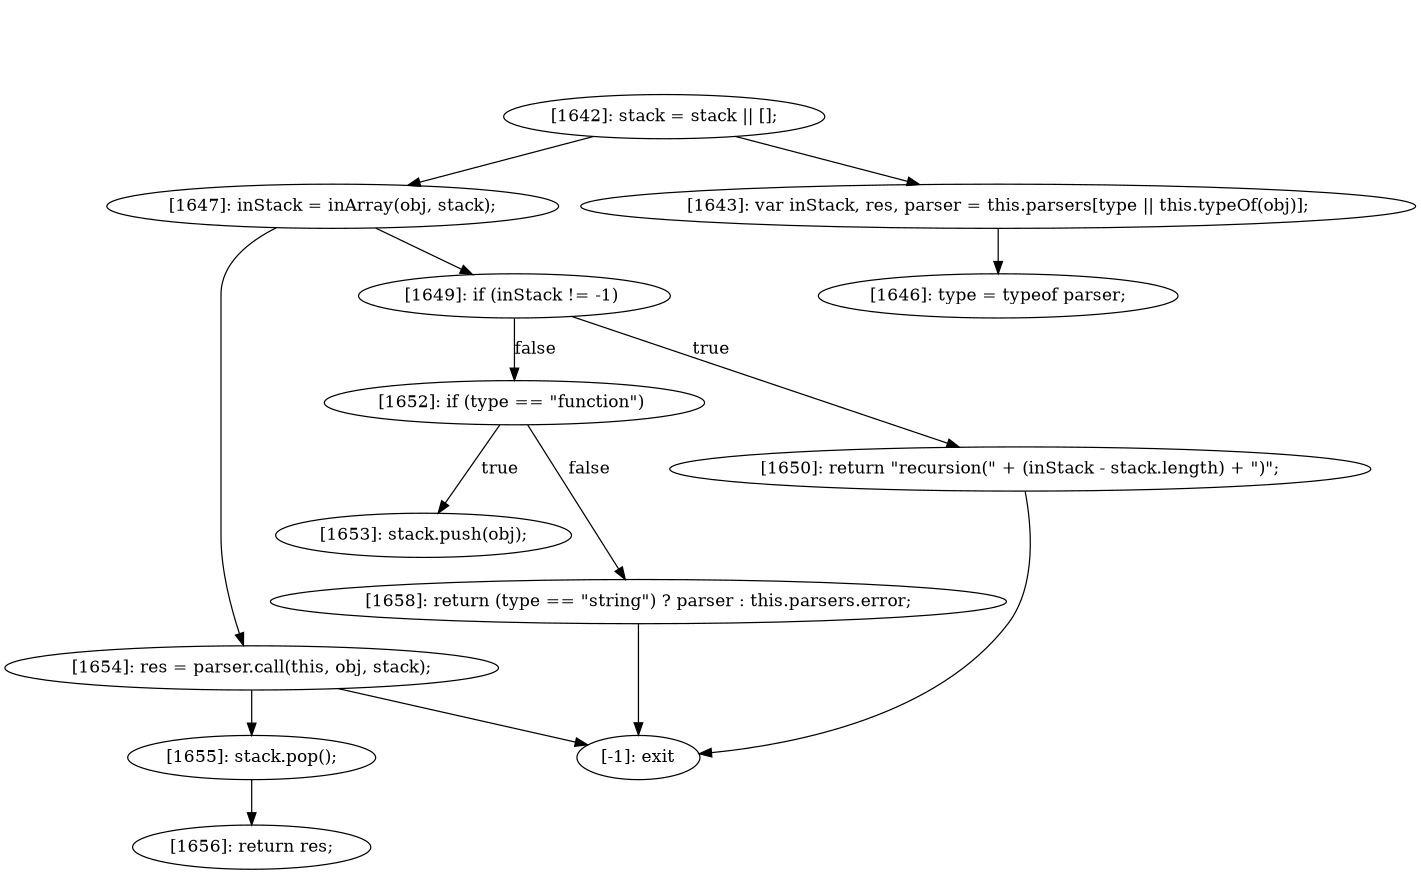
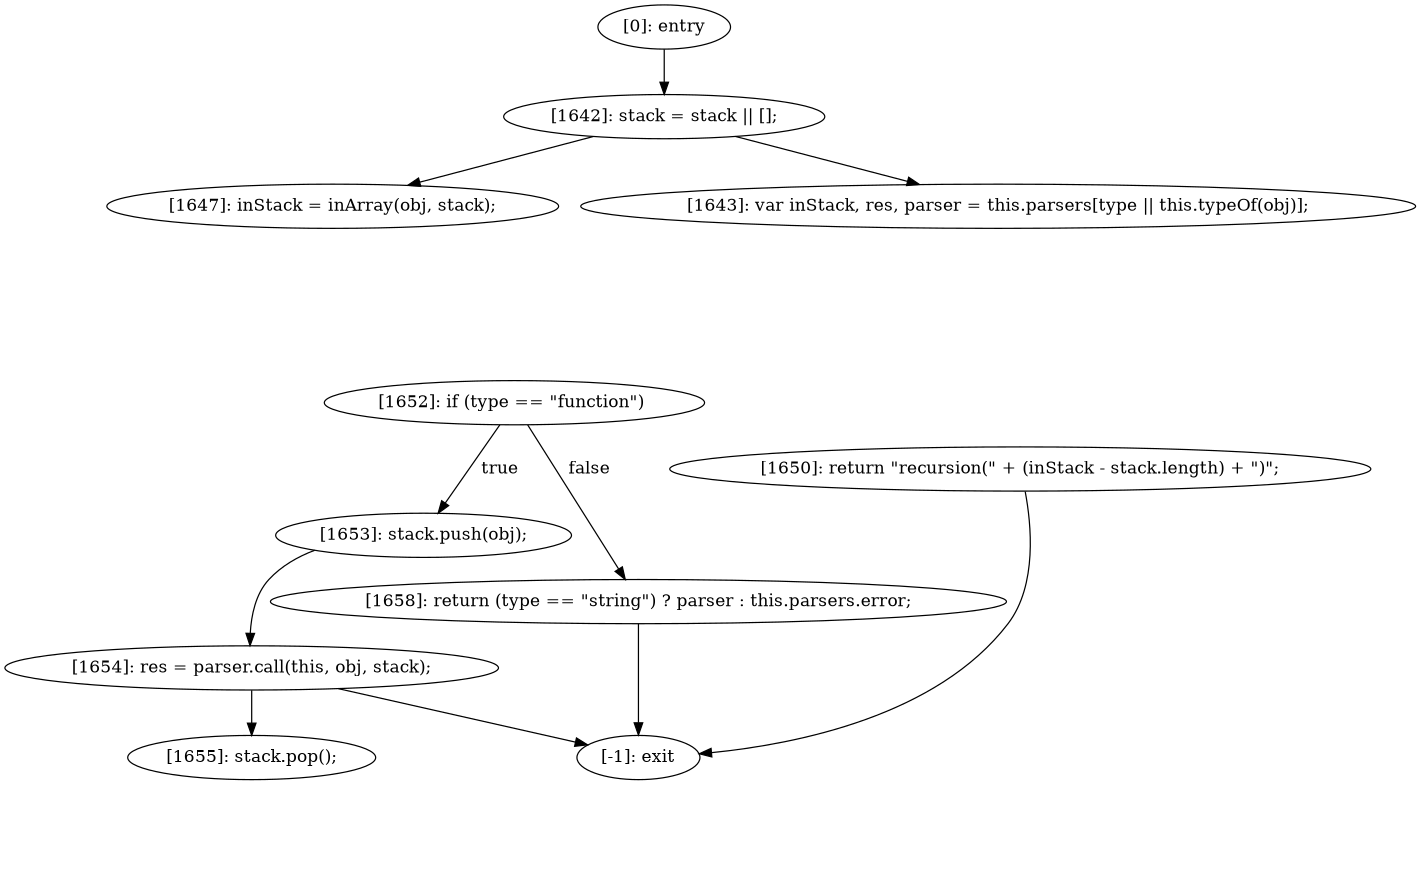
  digraph {
    n1 [label="[1652]: if (type == \"function\") "]
    n2 [label="[1653]: stack.push(obj);\n"]
    n3 [label="[1658]: return (type == \"string\") ? parser : this.parsers.error;\n"]
    n4 [label="[1654]: res = parser.call(this, obj, stack);\n"]
    n5 [label="[-1]: exit"]
-   n6 [label="[1646]: type = typeof parser;\n"]
    n7 [label="[1647]: inStack = inArray(obj, stack);\n"]
-   n8 [label="[1649]: if (inStack != -1) "]
    n9 [label="[1650]: return \"recursion(\" + (inStack - stack.length) + \")\";\n"]
    n10 [label="[1655]: stack.pop();\n"]
-   n11 [label="[1656]: return res;\n"]
+   n12 [label="[0]: entry"]
    n13 [label="[1642]: stack = stack || [];\n"]
    n14 [label="[1643]: var inStack, res, parser = this.parsers[type || this.typeOf(obj)];\n"]
    n1 -> n2 [label=true]
    n1 -> n3 [label=false]
-   n7 -> n4
+   n2 -> n4
    n3 -> n5
    n4 -> n5
    n4 -> n10
-   n7 -> n8
-   n8 -> n1 [label=false]
-   n8 -> n9 [label=true]
    n9 -> n5
-   n10 -> n11
+   n12 -> n13
    n13 -> n7
    n13 -> n14
-   n14 -> n6
  }
